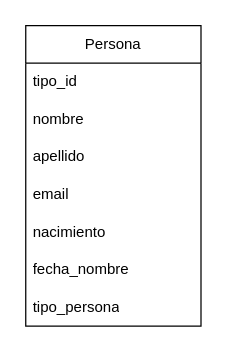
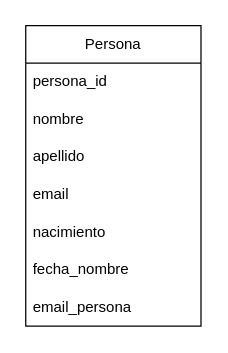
  <mxCell id="0" />
  <mxCell id="1" parent="0" />
  <mxCell id="2" value="Persona" style="swimlane;fontStyle=0;childLayout=stackLayout;horizontal=1;startSize=30;horizontalStack=0;resizeParent=1;resizeParentMax=0;resizeLast=0;collapsible=1;marginBottom=0;whiteSpace=wrap;html=1;" vertex="1" parent="1"><mxGeometry x="20" y="20" width="140" height="240" as="geometry" /></mxCell>
- <mxCell id="3" value="tipo_id" style="text;strokeColor=none;fillColor=none;align=left;verticalAlign=middle;spacingLeft=4;spacingRight=4;overflow=hidden;points=[[0,0.5],[1,0.5]];portConstraint=eastwest;rotatable=0;whiteSpace=wrap;html=1;" vertex="1" parent="2"><mxGeometry y="30" width="140" height="30" as="geometry" /></mxCell>
+ <mxCell id="3" value="persona_id" style="text;strokeColor=none;fillColor=none;align=left;verticalAlign=middle;spacingLeft=4;spacingRight=4;overflow=hidden;points=[[0,0.5],[1,0.5]];portConstraint=eastwest;rotatable=0;whiteSpace=wrap;html=1;" vertex="1" parent="2"><mxGeometry y="30" width="140" height="30" as="geometry" /></mxCell>
  <mxCell id="4" value="nombre" style="text;strokeColor=none;fillColor=none;align=left;verticalAlign=middle;spacingLeft=4;spacingRight=4;overflow=hidden;points=[[0,0.5],[1,0.5]];portConstraint=eastwest;rotatable=0;whiteSpace=wrap;html=1;" vertex="1" parent="2"><mxGeometry y="60" width="140" height="30" as="geometry" /></mxCell>
  <mxCell id="5" value="apellido" style="text;strokeColor=none;fillColor=none;align=left;verticalAlign=middle;spacingLeft=4;spacingRight=4;overflow=hidden;points=[[0,0.5],[1,0.5]];portConstraint=eastwest;rotatable=0;whiteSpace=wrap;html=1;" vertex="1" parent="2"><mxGeometry y="90" width="140" height="30" as="geometry" /></mxCell>
  <mxCell id="6" value="email" style="text;strokeColor=none;fillColor=none;align=left;verticalAlign=middle;spacingLeft=4;spacingRight=4;overflow=hidden;points=[[0,0.5],[1,0.5]];portConstraint=eastwest;rotatable=0;whiteSpace=wrap;html=1;" vertex="1" parent="2"><mxGeometry y="120" width="140" height="30" as="geometry" /></mxCell>
  <mxCell id="7" value="nacimiento" style="text;strokeColor=none;fillColor=none;align=left;verticalAlign=middle;spacingLeft=4;spacingRight=4;overflow=hidden;points=[[0,0.5],[1,0.5]];portConstraint=eastwest;rotatable=0;whiteSpace=wrap;html=1;" vertex="1" parent="2"><mxGeometry y="150" width="140" height="30" as="geometry" /></mxCell>
  <mxCell id="8" value="fecha_nombre" style="text;strokeColor=none;fillColor=none;align=left;verticalAlign=middle;spacingLeft=4;spacingRight=4;overflow=hidden;points=[[0,0.5],[1,0.5]];portConstraint=eastwest;rotatable=0;whiteSpace=wrap;html=1;" vertex="1" parent="2"><mxGeometry y="180" width="140" height="30" as="geometry" /></mxCell>
- <mxCell id="9" value="tipo_persona" style="text;strokeColor=none;fillColor=none;align=left;verticalAlign=middle;spacingLeft=4;spacingRight=4;overflow=hidden;points=[[0,0.5],[1,0.5]];portConstraint=eastwest;rotatable=0;whiteSpace=wrap;html=1;" vertex="1" parent="2"><mxGeometry y="210" width="140" height="30" as="geometry" /></mxCell>
+ <mxCell id="9" value="email_persona" style="text;strokeColor=none;fillColor=none;align=left;verticalAlign=middle;spacingLeft=4;spacingRight=4;overflow=hidden;points=[[0,0.5],[1,0.5]];portConstraint=eastwest;rotatable=0;whiteSpace=wrap;html=1;" vertex="1" parent="2"><mxGeometry y="210" width="140" height="30" as="geometry" /></mxCell>
